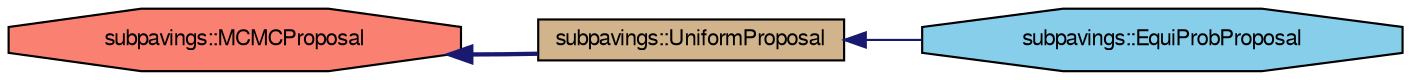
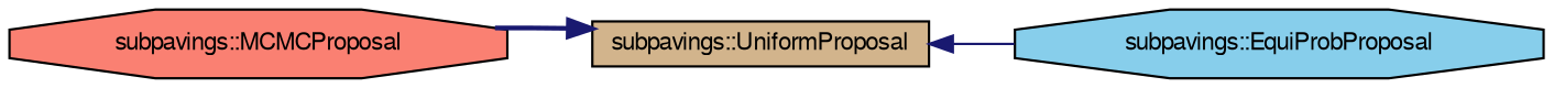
  digraph {
    rankdir=LR
    node [color=black fontname=FreeSans fontsize=10 shape=octagon style=filled]
    edge [color=midnightblue dir=back fontname=FreeSans fontsize=10 labelfontname=FreeSans labelfontsize=10]
    n1 [fillcolor=salmon height=0.2 label="subpavings::MCMCProposal" width=0.4]
    n2 [fillcolor=tan height=0.2 label="subpavings::UniformProposal" shape=box width=0.4]
    n3 [fillcolor=skyblue height=0.2 label="subpavings::EquiProbProposal" width=0.4]
-   n1 -> n2 [style=bold]
+   n2 -> n1 [style=bold]
    n2 -> n3 [style=solid]
  }
